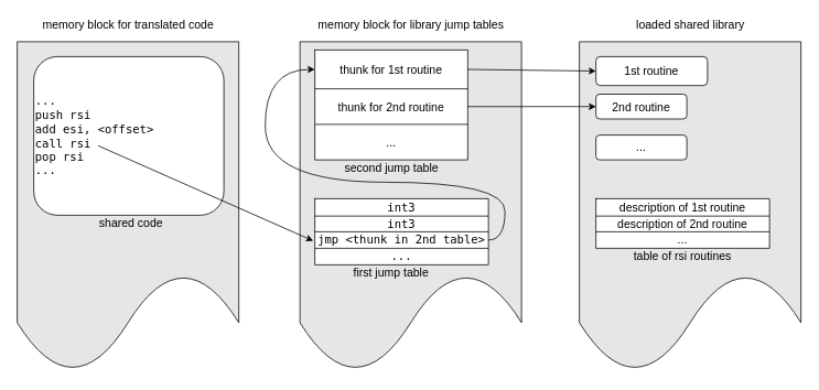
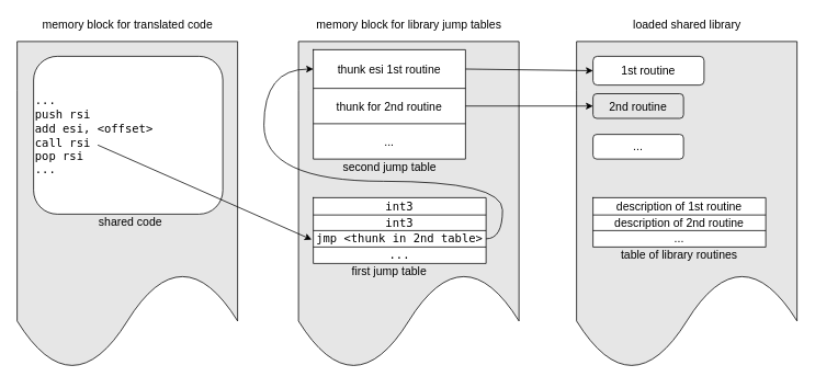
  <mxCell id="0" />
  <mxCell id="1" parent="0" />
  <mxCell id="2" value="" style="shape=document;whiteSpace=wrap;html=1;boundedLbl=1;fillColor=#E6E6E6;" parent="1" vertex="1"><mxGeometry x="362" y="50" width="268" height="400" as="geometry" /></mxCell>
  <mxCell id="3" style="edgeStyle=orthogonalEdgeStyle;rounded=0;orthogonalLoop=1;jettySize=auto;html=1;exitX=0.5;exitY=1;exitDx=0;exitDy=0;entryX=0.5;entryY=0;entryDx=0;entryDy=0;" parent="1" edge="1"><mxGeometry relative="1" as="geometry"><mxPoint x="560" y="100" as="sourcePoint" /></mxGeometry></mxCell>
  <mxCell id="4" style="edgeStyle=orthogonalEdgeStyle;rounded=0;orthogonalLoop=1;jettySize=auto;html=1;exitX=0.5;exitY=1;exitDx=0;exitDy=0;entryX=0.5;entryY=0;entryDx=0;entryDy=0;" parent="1" edge="1"><mxGeometry relative="1" as="geometry"><mxPoint x="560" y="150" as="sourcePoint" /></mxGeometry></mxCell>
  <mxCell id="5" style="edgeStyle=orthogonalEdgeStyle;rounded=0;orthogonalLoop=1;jettySize=auto;html=1;exitX=0.5;exitY=1;exitDx=0;exitDy=0;entryX=0.5;entryY=0;entryDx=0;entryDy=0;" parent="1" edge="1"><mxGeometry relative="1" as="geometry"><mxPoint x="560" y="200" as="sourcePoint" /></mxGeometry></mxCell>
  <mxCell id="6" value="&lt;font style=&quot;font-size: 14px&quot;&gt;memory block for library jump tables&lt;/font&gt;" style="text;html=1;strokeColor=none;fillColor=none;align=center;verticalAlign=middle;whiteSpace=wrap;rounded=0;" parent="1" vertex="1"><mxGeometry x="373.5" y="20" width="245" height="20" as="geometry" /></mxCell>
  <mxCell id="7" value="" style="shape=table;startSize=0;container=1;collapsible=0;childLayout=tableLayout;strokeWidth=1;verticalAlign=middle;align=center;spacing=2;" vertex="1" parent="1"><mxGeometry x="380" y="60" width="185" height="133" as="geometry" /></mxCell>
  <mxCell id="8" value="" style="shape=partialRectangle;html=1;whiteSpace=wrap;collapsible=0;dropTarget=0;pointerEvents=0;fillColor=none;top=0;left=0;bottom=0;right=0;points=[[0,0.5],[1,0.5]];portConstraint=eastwest;" vertex="1" parent="7"><mxGeometry width="185" height="47" as="geometry" /></mxCell>
- <mxCell id="9" value="&lt;p&gt;&lt;font style=&quot;line-height: 120% ; font-size: 14px&quot;&gt;thunk for 1st routine&lt;/font&gt;&lt;/p&gt;" style="shape=partialRectangle;html=1;whiteSpace=wrap;connectable=0;fillColor=none;top=0;left=0;bottom=0;right=0;overflow=visible;align=center;verticalAlign=middle;labelPosition=center;verticalLabelPosition=middle;horizontal=1;" vertex="1" parent="8"><mxGeometry width="185" height="47" as="geometry" /></mxCell>
+ <mxCell id="9" value="&lt;p&gt;&lt;font style=&quot;line-height: 120% ; font-size: 14px&quot;&gt;thunk esi 1st routine&lt;/font&gt;&lt;/p&gt;" style="shape=partialRectangle;html=1;whiteSpace=wrap;connectable=0;fillColor=none;top=0;left=0;bottom=0;right=0;overflow=visible;align=center;verticalAlign=middle;labelPosition=center;verticalLabelPosition=middle;horizontal=1;" vertex="1" parent="8"><mxGeometry width="185" height="47" as="geometry" /></mxCell>
  <mxCell id="10" value="" style="shape=partialRectangle;html=1;whiteSpace=wrap;collapsible=0;dropTarget=0;pointerEvents=0;fillColor=none;top=0;left=0;bottom=0;right=0;points=[[0,0.5],[1,0.5]];portConstraint=eastwest;" vertex="1" parent="7"><mxGeometry y="47" width="185" height="43" as="geometry" /></mxCell>
  <mxCell id="11" value="&lt;p&gt;&lt;font style=&quot;font-size: 14px&quot;&gt;thunk for 2nd routine&lt;/font&gt;&lt;/p&gt;" style="shape=partialRectangle;html=1;whiteSpace=wrap;connectable=0;fillColor=none;top=0;left=0;bottom=0;right=0;overflow=visible;verticalAlign=middle;align=center;" vertex="1" parent="10"><mxGeometry width="185" height="43" as="geometry" /></mxCell>
  <mxCell id="12" style="shape=partialRectangle;html=1;whiteSpace=wrap;collapsible=0;dropTarget=0;pointerEvents=0;fillColor=none;top=0;left=0;bottom=0;right=0;points=[[0,0.5],[1,0.5]];portConstraint=eastwest;" vertex="1" parent="7"><mxGeometry y="90" width="185" height="43" as="geometry" /></mxCell>
  <mxCell id="13" value="&lt;font style=&quot;font-size: 14px&quot;&gt;...&lt;/font&gt;" style="shape=partialRectangle;html=1;whiteSpace=wrap;connectable=0;fillColor=none;top=0;left=0;bottom=0;right=0;overflow=visible;verticalAlign=middle;align=center;" vertex="1" parent="12"><mxGeometry width="185" height="43" as="geometry" /></mxCell>
  <mxCell id="14" value="" style="shape=table;startSize=0;container=1;collapsible=0;childLayout=tableLayout;strokeWidth=1;verticalAlign=middle;align=center;spacing=2;" vertex="1" parent="1"><mxGeometry x="380" y="240" width="210" height="80" as="geometry" /></mxCell>
  <mxCell id="15" value="" style="shape=partialRectangle;html=1;whiteSpace=wrap;collapsible=0;dropTarget=0;pointerEvents=0;fillColor=none;top=0;left=0;bottom=0;right=0;points=[[0,0.5],[1,0.5]];portConstraint=eastwest;" vertex="1" parent="14"><mxGeometry width="210" height="21" as="geometry" /></mxCell>
  <mxCell id="16" value="&lt;pre&gt;&lt;font style=&quot;line-height: 120% ; font-size: 14px&quot;&gt;int3&lt;/font&gt;&lt;/pre&gt;" style="shape=partialRectangle;html=1;whiteSpace=wrap;connectable=0;fillColor=none;top=0;left=0;bottom=0;right=0;overflow=visible;align=center;verticalAlign=middle;labelPosition=center;verticalLabelPosition=middle;horizontal=1;" vertex="1" parent="15"><mxGeometry width="210" height="21" as="geometry" /></mxCell>
  <mxCell id="17" value="" style="shape=partialRectangle;html=1;whiteSpace=wrap;collapsible=0;dropTarget=0;pointerEvents=0;fillColor=none;top=0;left=0;bottom=0;right=0;points=[[0,0.5],[1,0.5]];portConstraint=eastwest;" vertex="1" parent="14"><mxGeometry y="21" width="210" height="19" as="geometry" /></mxCell>
  <mxCell id="18" value="&lt;pre&gt;&lt;font style=&quot;font-size: 14px&quot;&gt;int3&lt;/font&gt;&lt;/pre&gt;" style="shape=partialRectangle;html=1;whiteSpace=wrap;connectable=0;fillColor=none;top=0;left=0;bottom=0;right=0;overflow=visible;verticalAlign=middle;align=center;" vertex="1" parent="17"><mxGeometry width="210" height="19" as="geometry" /></mxCell>
  <mxCell id="19" value="" style="shape=partialRectangle;html=1;whiteSpace=wrap;collapsible=0;dropTarget=0;pointerEvents=0;fillColor=none;top=0;left=0;bottom=0;right=0;points=[[0,0.5],[1,0.5]];portConstraint=eastwest;" vertex="1" parent="14"><mxGeometry y="40" width="210" height="20" as="geometry" /></mxCell>
  <mxCell id="20" value="&lt;pre&gt;&lt;font style=&quot;font-size: 14px&quot;&gt;jmp &amp;lt;thunk in 2nd table&amp;gt;&lt;/font&gt;&lt;/pre&gt;" style="shape=partialRectangle;html=1;whiteSpace=wrap;connectable=0;fillColor=none;top=0;left=0;bottom=0;right=0;overflow=visible;" vertex="1" parent="19"><mxGeometry width="210" height="20" as="geometry" /></mxCell>
  <mxCell id="21" style="shape=partialRectangle;html=1;whiteSpace=wrap;collapsible=0;dropTarget=0;pointerEvents=0;fillColor=none;top=0;left=0;bottom=0;right=0;points=[[0,0.5],[1,0.5]];portConstraint=eastwest;" vertex="1" parent="14"><mxGeometry y="60" width="210" height="20" as="geometry" /></mxCell>
  <mxCell id="22" value="&lt;pre&gt;&lt;font style=&quot;font-size: 14px&quot;&gt;...&lt;/font&gt;&lt;/pre&gt;" style="shape=partialRectangle;html=1;whiteSpace=wrap;connectable=0;fillColor=none;top=0;left=0;bottom=0;right=0;overflow=visible;" vertex="1" parent="21"><mxGeometry width="210" height="20" as="geometry" /></mxCell>
  <mxCell id="23" style="edgeStyle=orthogonalEdgeStyle;rounded=0;orthogonalLoop=1;jettySize=auto;html=1;exitX=1;exitY=0.5;exitDx=0;exitDy=0;entryX=0;entryY=0.5;entryDx=0;entryDy=0;sourcePerimeterSpacing=0;targetPerimeterSpacing=0;strokeWidth=1;elbow=vertical;curved=1;" edge="1" parent="1" source="19" target="8"><mxGeometry relative="1" as="geometry"><Array as="points"><mxPoint x="610" y="290" /><mxPoint x="610" y="220" /><mxPoint x="320" y="220" /><mxPoint x="320" y="84" /></Array></mxGeometry></mxCell>
  <mxCell id="24" value="" style="shape=document;whiteSpace=wrap;html=1;boundedLbl=1;fillColor=#E6E6E6;" vertex="1" parent="1"><mxGeometry x="700" y="50" width="268" height="400" as="geometry" /></mxCell>
  <mxCell id="25" value="&lt;font style=&quot;font-size: 14px&quot;&gt;1st routine&lt;/font&gt;" style="rounded=1;whiteSpace=wrap;html=1;strokeWidth=1;fillColor=#ffffff;align=center;" vertex="1" parent="1"><mxGeometry x="720" y="68" width="135" height="35" as="geometry" /></mxCell>
- <mxCell id="26" value="&lt;font style=&quot;font-size: 14px&quot;&gt;2nd routine&lt;/font&gt;" style="rounded=1;whiteSpace=wrap;html=1;strokeWidth=1;fillColor=#ffffff;align=center;" vertex="1" parent="1"><mxGeometry x="720" y="113.5" width="110" height="30" as="geometry" /></mxCell>
+ <mxCell id="26" value="&lt;font style=&quot;font-size: 14px&quot;&gt;2nd routine&lt;/font&gt;" style="rounded=1;whiteSpace=wrap;html=1;strokeWidth=1;fillColor=#e6e6e6;align=center;" vertex="1" parent="1"><mxGeometry x="720" y="113.5" width="110" height="30" as="geometry" /></mxCell>
  <mxCell id="27" value="&lt;font style=&quot;font-size: 14px&quot;&gt;...&lt;/font&gt;" style="rounded=1;whiteSpace=wrap;html=1;strokeWidth=1;fillColor=#ffffff;align=center;" vertex="1" parent="1"><mxGeometry x="720" y="163" width="110" height="30" as="geometry" /></mxCell>
  <mxCell id="28" style="rounded=0;orthogonalLoop=1;jettySize=auto;html=1;exitX=1;exitY=0.5;exitDx=0;exitDy=0;entryX=0;entryY=0.5;entryDx=0;entryDy=0;sourcePerimeterSpacing=0;targetPerimeterSpacing=0;strokeColor=#000000;strokeWidth=1;" edge="1" parent="1" source="8" target="25"><mxGeometry relative="1" as="geometry" /></mxCell>
  <mxCell id="29" style="edgeStyle=none;rounded=0;orthogonalLoop=1;jettySize=auto;html=1;exitX=1;exitY=0.5;exitDx=0;exitDy=0;entryX=0;entryY=0.5;entryDx=0;entryDy=0;sourcePerimeterSpacing=0;targetPerimeterSpacing=0;strokeColor=#000000;strokeWidth=1;" edge="1" parent="1" source="10" target="26"><mxGeometry relative="1" as="geometry" /></mxCell>
  <mxCell id="30" value="" style="shape=table;startSize=0;container=1;collapsible=0;childLayout=tableLayout;strokeWidth=1;verticalAlign=middle;align=center;spacing=2;" vertex="1" parent="1"><mxGeometry x="720" y="240" width="210" height="60" as="geometry" /></mxCell>
  <mxCell id="31" value="" style="shape=partialRectangle;html=1;whiteSpace=wrap;collapsible=0;dropTarget=0;pointerEvents=0;fillColor=none;top=0;left=0;bottom=0;right=0;points=[[0,0.5],[1,0.5]];portConstraint=eastwest;" vertex="1" parent="30"><mxGeometry width="210" height="21" as="geometry" /></mxCell>
  <mxCell id="32" value="&lt;p&gt;&lt;font style=&quot;line-height: 120% ; font-size: 14px&quot;&gt;description of 1st routine&lt;/font&gt;&lt;/p&gt;" style="shape=partialRectangle;html=1;whiteSpace=wrap;connectable=0;fillColor=none;top=0;left=0;bottom=0;right=0;overflow=visible;align=center;verticalAlign=middle;labelPosition=center;verticalLabelPosition=middle;horizontal=1;" vertex="1" parent="31"><mxGeometry width="210" height="21" as="geometry" /></mxCell>
  <mxCell id="33" value="" style="shape=partialRectangle;html=1;whiteSpace=wrap;collapsible=0;dropTarget=0;pointerEvents=0;fillColor=none;top=0;left=0;bottom=0;right=0;points=[[0,0.5],[1,0.5]];portConstraint=eastwest;" vertex="1" parent="30"><mxGeometry y="21" width="210" height="19" as="geometry" /></mxCell>
  <mxCell id="34" value="&lt;p&gt;&lt;font style=&quot;font-size: 14px&quot;&gt;description of 2nd routine&lt;/font&gt;&lt;/p&gt;" style="shape=partialRectangle;html=1;whiteSpace=wrap;connectable=0;fillColor=none;top=0;left=0;bottom=0;right=0;overflow=visible;verticalAlign=middle;align=center;" vertex="1" parent="33"><mxGeometry width="210" height="19" as="geometry" /></mxCell>
  <mxCell id="35" style="shape=partialRectangle;html=1;whiteSpace=wrap;collapsible=0;dropTarget=0;pointerEvents=0;fillColor=none;top=0;left=0;bottom=0;right=0;points=[[0,0.5],[1,0.5]];portConstraint=eastwest;" vertex="1" parent="30"><mxGeometry y="40" width="210" height="20" as="geometry" /></mxCell>
  <mxCell id="36" value="&lt;p&gt;&lt;font style=&quot;font-size: 14px&quot;&gt;...&lt;/font&gt;&lt;/p&gt;" style="shape=partialRectangle;html=1;whiteSpace=wrap;connectable=0;fillColor=none;top=0;left=0;bottom=0;right=0;overflow=visible;" vertex="1" parent="35"><mxGeometry width="210" height="20" as="geometry" /></mxCell>
  <mxCell id="37" value="&lt;font style=&quot;font-size: 14px&quot;&gt;loaded shared library&lt;/font&gt;" style="text;html=1;strokeColor=none;fillColor=none;align=center;verticalAlign=middle;whiteSpace=wrap;rounded=0;" vertex="1" parent="1"><mxGeometry x="711.5" y="20" width="245" height="20" as="geometry" /></mxCell>
  <mxCell id="38" value="&lt;font style=&quot;font-size: 14px&quot;&gt;first jump table&lt;/font&gt;" style="text;html=1;strokeColor=none;fillColor=none;align=center;verticalAlign=middle;whiteSpace=wrap;rounded=0;" vertex="1" parent="1"><mxGeometry x="424.25" y="320" width="96.5" height="20" as="geometry" /></mxCell>
  <mxCell id="39" value="&lt;font style=&quot;font-size: 14px&quot;&gt;second jump table&lt;/font&gt;" style="text;html=1;strokeColor=none;fillColor=none;align=center;verticalAlign=middle;whiteSpace=wrap;rounded=0;" vertex="1" parent="1"><mxGeometry x="414.63" y="193" width="115.75" height="20" as="geometry" /></mxCell>
- <mxCell id="40" value="&lt;font style=&quot;font-size: 14px&quot;&gt;table of rsi routines&lt;/font&gt;" style="text;html=1;strokeColor=none;fillColor=none;align=center;verticalAlign=middle;whiteSpace=wrap;rounded=0;" vertex="1" parent="1"><mxGeometry x="750" y="300" width="150" height="20" as="geometry" /></mxCell>
+ <mxCell id="40" value="&lt;font style=&quot;font-size: 14px&quot;&gt;table of library routines&lt;/font&gt;" style="text;html=1;strokeColor=none;fillColor=none;align=center;verticalAlign=middle;whiteSpace=wrap;rounded=0;" vertex="1" parent="1"><mxGeometry x="750" y="300" width="150" height="20" as="geometry" /></mxCell>
  <mxCell id="41" value="" style="shape=document;whiteSpace=wrap;html=1;boundedLbl=1;fillColor=#E6E6E6;" vertex="1" parent="1"><mxGeometry x="20" y="50" width="268" height="400" as="geometry" /></mxCell>
  <mxCell id="42" value="&lt;font style=&quot;font-size: 14px&quot;&gt;memory block for translated code&lt;/font&gt;" style="text;html=1;strokeColor=none;fillColor=none;align=center;verticalAlign=middle;whiteSpace=wrap;rounded=0;" vertex="1" parent="1"><mxGeometry x="31.5" y="20" width="245" height="20" as="geometry" /></mxCell>
  <mxCell id="43" value="&lt;pre style=&quot;font-size: 14px&quot;&gt;...&lt;br&gt;push rsi&lt;br&gt;add esi, &amp;lt;offset&amp;gt;&lt;br&gt;call rsi&lt;br&gt;pop rsi&lt;br&gt;...&lt;/pre&gt;" style="rounded=1;whiteSpace=wrap;html=1;strokeWidth=1;fillColor=#ffffff;align=left;" vertex="1" parent="1"><mxGeometry x="40" y="68" width="230" height="192" as="geometry" /></mxCell>
  <mxCell id="44" value="&lt;font style=&quot;font-size: 14px&quot;&gt;shared code&lt;/font&gt;" style="text;html=1;strokeColor=none;fillColor=none;align=center;verticalAlign=middle;whiteSpace=wrap;rounded=0;" vertex="1" parent="1"><mxGeometry x="105.75" y="260" width="104.25" height="20" as="geometry" /></mxCell>
  <mxCell id="45" value="" style="endArrow=classic;html=1;strokeColor=#000000;strokeWidth=1;exitX=0.348;exitY=0.557;exitDx=0;exitDy=0;exitPerimeter=0;entryX=0;entryY=0.5;entryDx=0;entryDy=0;" edge="1" parent="1"><mxGeometry width="50" height="50" relative="1" as="geometry"><mxPoint x="118.04" y="175.944" as="sourcePoint" /><mxPoint x="378" y="291" as="targetPoint" /></mxGeometry></mxCell>
